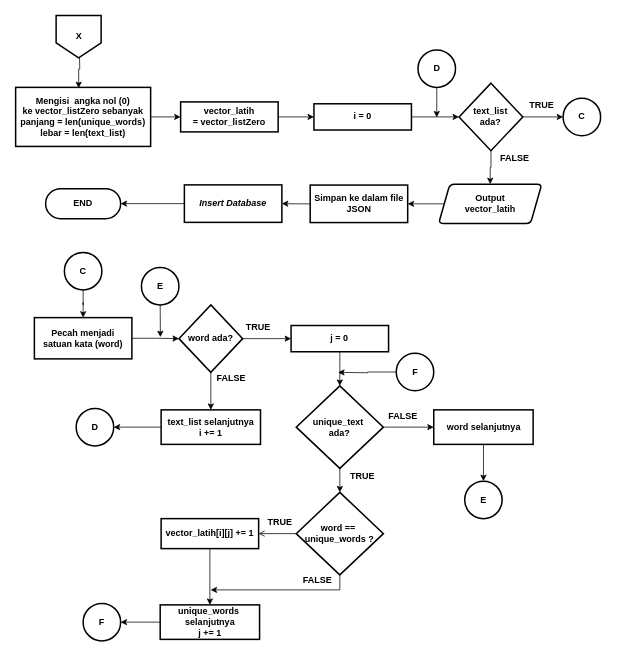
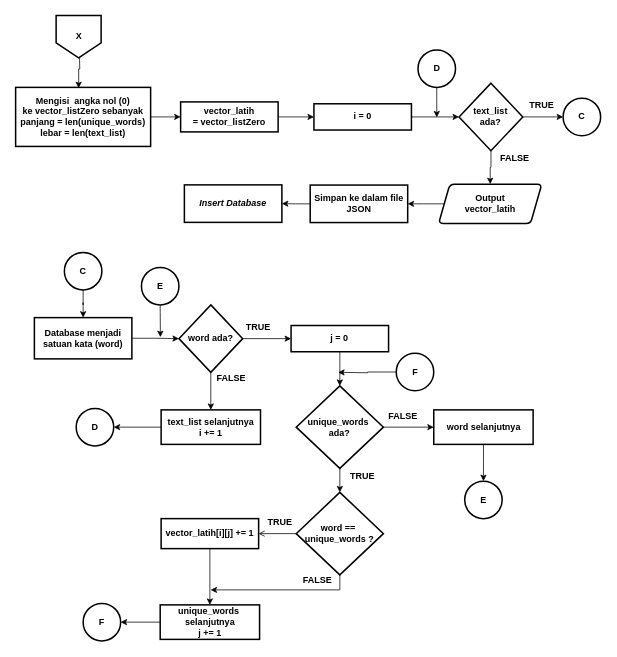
  <mxCell id="0" />
  <mxCell id="1" parent="0" />
  <mxCell id="2" style="edgeStyle=orthogonalEdgeStyle;rounded=0;orthogonalLoop=1;jettySize=auto;html=1;entryX=0.467;entryY=0.013;entryDx=0;entryDy=0;entryPerimeter=0;" edge="1" parent="1" target="6"><mxGeometry relative="1" as="geometry"><mxPoint x="105" y="66" as="sourcePoint" /></mxGeometry></mxCell>
  <mxCell id="3" value="" style="verticalLabelPosition=bottom;verticalAlign=top;html=1;shape=offPageConnector;rounded=0;size=0.354;strokeWidth=2;" vertex="1" parent="1"><mxGeometry x="74" y="20" width="60" height="56.5" as="geometry" /></mxCell>
  <mxCell id="4" value="X" style="text;html=1;align=center;verticalAlign=middle;resizable=0;points=[];autosize=1;fontStyle=1" vertex="1" parent="1"><mxGeometry x="94" y="38.25" width="20" height="20" as="geometry" /></mxCell>
  <mxCell id="5" style="edgeStyle=orthogonalEdgeStyle;rounded=0;orthogonalLoop=1;jettySize=auto;html=1;entryX=0;entryY=0.5;entryDx=0;entryDy=0;" edge="1" parent="1" source="6" target="10"><mxGeometry relative="1" as="geometry" /></mxCell>
  <mxCell id="6" value="&lt;span&gt;Mengisi&amp;nbsp; angka nol (0) ke&amp;nbsp;&lt;/span&gt;vector_listZero&lt;span&gt;&amp;nbsp;sebanyak&lt;br&gt;panjang = len(&lt;/span&gt;&lt;span&gt;unique_words)&lt;br&gt;&lt;/span&gt;lebar = len(text_list)" style="rounded=1;whiteSpace=wrap;html=1;absoluteArcSize=1;arcSize=0;strokeWidth=2;fontStyle=1" vertex="1" parent="1"><mxGeometry x="20" y="116" width="180" height="78.75" as="geometry" /></mxCell>
  <mxCell id="7" style="edgeStyle=orthogonalEdgeStyle;rounded=0;orthogonalLoop=1;jettySize=auto;html=1;entryX=0;entryY=0.5;entryDx=0;entryDy=0;entryPerimeter=0;" edge="1" parent="1" source="8" target="16"><mxGeometry relative="1" as="geometry" /></mxCell>
- <mxCell id="8" value="&lt;b&gt;Pecah menjadi &lt;br&gt;satuan kata (word)&lt;/b&gt;" style="rounded=1;whiteSpace=wrap;html=1;absoluteArcSize=1;arcSize=0;strokeWidth=2;" vertex="1" parent="1"><mxGeometry x="45" y="423" width="130" height="55" as="geometry" /></mxCell>
+ <mxCell id="8" value="&lt;b&gt;Database menjadi &lt;br&gt;satuan kata (word)&lt;/b&gt;" style="rounded=1;whiteSpace=wrap;html=1;absoluteArcSize=1;arcSize=0;strokeWidth=2;" vertex="1" parent="1"><mxGeometry x="45" y="423" width="130" height="55" as="geometry" /></mxCell>
  <mxCell id="9" style="edgeStyle=orthogonalEdgeStyle;rounded=0;orthogonalLoop=1;jettySize=auto;html=1;" edge="1" parent="1" source="10" target="26"><mxGeometry relative="1" as="geometry" /></mxCell>
  <mxCell id="10" value="&lt;span style=&quot;font-weight: 700&quot;&gt;vector_latih&lt;br&gt;&lt;/span&gt;&lt;span style=&quot;font-size: 12px&quot;&gt;&lt;b&gt;=&amp;nbsp;&lt;/b&gt;&lt;/span&gt;&lt;b&gt;vector_listZero&lt;/b&gt;" style="rounded=1;whiteSpace=wrap;html=1;absoluteArcSize=1;arcSize=0;strokeWidth=2;" vertex="1" parent="1"><mxGeometry x="240" y="135.38" width="130" height="39.99" as="geometry" /></mxCell>
  <mxCell id="11" style="edgeStyle=orthogonalEdgeStyle;rounded=0;orthogonalLoop=1;jettySize=auto;html=1;entryX=0.5;entryY=0;entryDx=0;entryDy=0;" edge="1" parent="1" source="13" target="33"><mxGeometry relative="1" as="geometry" /></mxCell>
  <mxCell id="12" style="edgeStyle=orthogonalEdgeStyle;rounded=0;orthogonalLoop=1;jettySize=auto;html=1;entryX=0;entryY=0.5;entryDx=0;entryDy=0;entryPerimeter=0;" edge="1" parent="1" source="13" target="45"><mxGeometry relative="1" as="geometry" /></mxCell>
  <mxCell id="13" value="text_list &lt;br&gt;ada?" style="strokeWidth=2;html=1;shape=mxgraph.flowchart.decision;whiteSpace=wrap;fontStyle=1" vertex="1" parent="1"><mxGeometry x="611.25" y="110.38" width="85" height="90" as="geometry" /></mxCell>
  <mxCell id="14" style="edgeStyle=orthogonalEdgeStyle;rounded=0;orthogonalLoop=1;jettySize=auto;html=1;entryX=0.5;entryY=0;entryDx=0;entryDy=0;" edge="1" parent="1" source="16" target="40"><mxGeometry relative="1" as="geometry" /></mxCell>
  <mxCell id="15" style="edgeStyle=orthogonalEdgeStyle;rounded=0;orthogonalLoop=1;jettySize=auto;html=1;entryX=0;entryY=0.5;entryDx=0;entryDy=0;" edge="1" parent="1" source="16" target="28"><mxGeometry relative="1" as="geometry" /></mxCell>
  <mxCell id="16" value="word ada?" style="strokeWidth=2;html=1;shape=mxgraph.flowchart.decision;whiteSpace=wrap;fontStyle=1" vertex="1" parent="1"><mxGeometry x="237.75" y="406" width="85" height="90" as="geometry" /></mxCell>
  <mxCell id="17" style="edgeStyle=orthogonalEdgeStyle;rounded=0;orthogonalLoop=1;jettySize=auto;html=1;entryX=0.5;entryY=0;entryDx=0;entryDy=0;entryPerimeter=0;" edge="1" parent="1" source="19" target="22"><mxGeometry relative="1" as="geometry" /></mxCell>
  <mxCell id="18" style="edgeStyle=orthogonalEdgeStyle;rounded=0;orthogonalLoop=1;jettySize=auto;html=1;entryX=0;entryY=0.5;entryDx=0;entryDy=0;" edge="1" parent="1" source="19" target="51"><mxGeometry relative="1" as="geometry" /></mxCell>
- <mxCell id="19" value="&lt;b&gt;unique_text&amp;nbsp;&lt;br&gt;&lt;/b&gt;ada?" style="strokeWidth=2;html=1;shape=mxgraph.flowchart.decision;whiteSpace=wrap;fontStyle=1" vertex="1" parent="1"><mxGeometry x="394.12" y="513.99" width="116.25" height="110.01" as="geometry" /></mxCell>
+ <mxCell id="19" value="&lt;b&gt;unique_words&amp;nbsp;&lt;br&gt;&lt;/b&gt;ada?" style="strokeWidth=2;html=1;shape=mxgraph.flowchart.decision;whiteSpace=wrap;fontStyle=1" vertex="1" parent="1"><mxGeometry x="394.12" y="513.99" width="116.25" height="110.01" as="geometry" /></mxCell>
  <mxCell id="20" style="edgeStyle=orthogonalEdgeStyle;rounded=0;orthogonalLoop=1;jettySize=auto;html=1;entryX=1;entryY=0.5;entryDx=0;entryDy=0;endArrow=open;" edge="1" parent="1" source="22" target="24"><mxGeometry relative="1" as="geometry"><mxPoint x="347.5" y="711" as="targetPoint" /></mxGeometry></mxCell>
  <mxCell id="21" style="edgeStyle=orthogonalEdgeStyle;rounded=0;orthogonalLoop=1;jettySize=auto;html=1;" edge="1" parent="1" source="22"><mxGeometry relative="1" as="geometry"><mxPoint x="280" y="786" as="targetPoint" /><Array as="points"><mxPoint x="452" y="786" /><mxPoint x="280" y="786" /></Array></mxGeometry></mxCell>
  <mxCell id="22" value="word ==&amp;nbsp;&lt;br&gt;&lt;b&gt;unique_words ?&lt;/b&gt;" style="strokeWidth=2;html=1;shape=mxgraph.flowchart.decision;whiteSpace=wrap;fontStyle=1" vertex="1" parent="1"><mxGeometry x="394.13" y="656" width="116.25" height="110" as="geometry" /></mxCell>
  <mxCell id="23" style="edgeStyle=orthogonalEdgeStyle;rounded=0;orthogonalLoop=1;jettySize=auto;html=1;entryX=0.5;entryY=0;entryDx=0;entryDy=0;" edge="1" parent="1" source="24" target="57"><mxGeometry relative="1" as="geometry" /></mxCell>
  <mxCell id="24" value="&lt;span style=&quot;font-weight: 700&quot;&gt;vector_latih&lt;/span&gt;&lt;span style=&quot;font-size: 12px&quot;&gt;&lt;b&gt;[i][j] += 1&lt;/b&gt;&lt;/span&gt;" style="rounded=1;whiteSpace=wrap;html=1;absoluteArcSize=1;arcSize=0;strokeWidth=2;" vertex="1" parent="1"><mxGeometry x="214" y="691" width="130" height="39.99" as="geometry" /></mxCell>
  <mxCell id="25" style="edgeStyle=orthogonalEdgeStyle;rounded=0;orthogonalLoop=1;jettySize=auto;html=1;entryX=0;entryY=0.5;entryDx=0;entryDy=0;entryPerimeter=0;" edge="1" parent="1" source="26" target="13"><mxGeometry relative="1" as="geometry" /></mxCell>
  <mxCell id="26" value="&lt;span&gt;i = 0&lt;/span&gt;" style="rounded=1;whiteSpace=wrap;html=1;absoluteArcSize=1;arcSize=0;strokeWidth=2;fontStyle=1" vertex="1" parent="1"><mxGeometry x="417.75" y="137.88" width="130" height="35" as="geometry" /></mxCell>
  <mxCell id="27" style="edgeStyle=orthogonalEdgeStyle;rounded=0;orthogonalLoop=1;jettySize=auto;html=1;entryX=0.5;entryY=0;entryDx=0;entryDy=0;entryPerimeter=0;" edge="1" parent="1" source="28" target="19"><mxGeometry relative="1" as="geometry" /></mxCell>
  <mxCell id="28" value="&lt;b&gt;j = 0&lt;/b&gt;" style="rounded=1;whiteSpace=wrap;html=1;absoluteArcSize=1;arcSize=0;strokeWidth=2;" vertex="1" parent="1"><mxGeometry x="387.25" y="433.5" width="130" height="35" as="geometry" /></mxCell>
  <mxCell id="29" value="TRUE" style="text;html=1;align=center;verticalAlign=middle;resizable=0;points=[];autosize=1;fontStyle=1" vertex="1" parent="1"><mxGeometry x="696.25" y="130.38" width="50" height="20" as="geometry" /></mxCell>
  <mxCell id="30" value="TRUE" style="text;html=1;align=center;verticalAlign=middle;resizable=0;points=[];autosize=1;fontStyle=1" vertex="1" parent="1"><mxGeometry x="457" y="624" width="50" height="20" as="geometry" /></mxCell>
  <mxCell id="31" value="TRUE" style="text;html=1;align=center;verticalAlign=middle;resizable=0;points=[];autosize=1;fontStyle=1" vertex="1" parent="1"><mxGeometry x="347.25" y="686" width="50" height="20" as="geometry" /></mxCell>
  <mxCell id="32" style="edgeStyle=orthogonalEdgeStyle;rounded=0;orthogonalLoop=1;jettySize=auto;html=1;entryX=1;entryY=0.5;entryDx=0;entryDy=0;" edge="1" parent="1" source="33" target="35"><mxGeometry relative="1" as="geometry" /></mxCell>
  <mxCell id="33" value="Output&lt;br&gt;vector_latih" style="shape=parallelogram;html=1;strokeWidth=2;perimeter=parallelogramPerimeter;whiteSpace=wrap;rounded=1;arcSize=12;size=0.109;fontStyle=1" vertex="1" parent="1"><mxGeometry x="584" y="245" width="137.5" height="52.5" as="geometry" /></mxCell>
  <mxCell id="34" style="edgeStyle=orthogonalEdgeStyle;rounded=0;orthogonalLoop=1;jettySize=auto;html=1;entryX=1;entryY=0.5;entryDx=0;entryDy=0;" edge="1" parent="1" source="35" target="38"><mxGeometry relative="1" as="geometry" /></mxCell>
  <mxCell id="35" value="&lt;b&gt;Simpan ke dalam file JSON&lt;/b&gt;" style="rounded=1;whiteSpace=wrap;html=1;absoluteArcSize=1;arcSize=0;strokeWidth=2;" vertex="1" parent="1"><mxGeometry x="412.75" y="246.25" width="130" height="50" as="geometry" /></mxCell>
- <mxCell id="36" value="END" style="rounded=1;whiteSpace=wrap;html=1;absoluteArcSize=1;arcSize=41;strokeWidth=2;fontStyle=1" vertex="1" parent="1"><mxGeometry x="60" y="251" width="100" height="40" as="geometry" /></mxCell>
- <mxCell id="37" style="edgeStyle=orthogonalEdgeStyle;rounded=0;orthogonalLoop=1;jettySize=auto;html=1;entryX=1;entryY=0.5;entryDx=0;entryDy=0;" edge="1" parent="1" source="38" target="36"><mxGeometry relative="1" as="geometry" /></mxCell>
  <mxCell id="38" value="&lt;b&gt;&lt;i&gt;Insert Database&lt;/i&gt;&lt;br&gt;&lt;/b&gt;" style="rounded=1;whiteSpace=wrap;html=1;absoluteArcSize=1;arcSize=0;strokeWidth=2;" vertex="1" parent="1"><mxGeometry x="245" y="246" width="130" height="50" as="geometry" /></mxCell>
  <mxCell id="39" style="edgeStyle=orthogonalEdgeStyle;rounded=0;orthogonalLoop=1;jettySize=auto;html=1;entryX=1;entryY=0.5;entryDx=0;entryDy=0;entryPerimeter=0;" edge="1" parent="1" source="40" target="41"><mxGeometry relative="1" as="geometry" /></mxCell>
  <mxCell id="40" value="&lt;b&gt;text_list&amp;nbsp;&lt;/b&gt;&lt;b&gt;selanjutnya&lt;br&gt;i += 1&lt;br&gt;&lt;/b&gt;" style="rounded=1;whiteSpace=wrap;html=1;absoluteArcSize=1;arcSize=0;strokeWidth=2;" vertex="1" parent="1"><mxGeometry x="214" y="546" width="132.5" height="46" as="geometry" /></mxCell>
  <mxCell id="41" value="D" style="strokeWidth=2;html=1;shape=mxgraph.flowchart.start_2;whiteSpace=wrap;fontStyle=1" vertex="1" parent="1"><mxGeometry x="100.75" y="544" width="50" height="50" as="geometry" /></mxCell>
  <mxCell id="42" style="edgeStyle=orthogonalEdgeStyle;rounded=0;orthogonalLoop=1;jettySize=auto;html=1;" edge="1" parent="1" source="43"><mxGeometry relative="1" as="geometry"><mxPoint x="581.5" y="156" as="targetPoint" /></mxGeometry></mxCell>
  <mxCell id="43" value="D" style="strokeWidth=2;html=1;shape=mxgraph.flowchart.start_2;whiteSpace=wrap;fontStyle=1" vertex="1" parent="1"><mxGeometry x="556.5" y="66" width="50" height="50" as="geometry" /></mxCell>
  <mxCell id="44" value="FALSE" style="text;html=1;align=center;verticalAlign=middle;resizable=0;points=[];autosize=1;fontStyle=1" vertex="1" parent="1"><mxGeometry x="660" y="200.38" width="50" height="20" as="geometry" /></mxCell>
  <mxCell id="45" value="C" style="strokeWidth=2;html=1;shape=mxgraph.flowchart.start_2;whiteSpace=wrap;fontStyle=1" vertex="1" parent="1"><mxGeometry x="750" y="130.38" width="50" height="50" as="geometry" /></mxCell>
  <mxCell id="46" style="edgeStyle=orthogonalEdgeStyle;rounded=0;orthogonalLoop=1;jettySize=auto;html=1;entryX=0.5;entryY=0;entryDx=0;entryDy=0;" edge="1" parent="1" source="47" target="8"><mxGeometry relative="1" as="geometry" /></mxCell>
  <mxCell id="47" value="C" style="strokeWidth=2;html=1;shape=mxgraph.flowchart.start_2;whiteSpace=wrap;fontStyle=1" vertex="1" parent="1"><mxGeometry x="85" y="336" width="50" height="50" as="geometry" /></mxCell>
  <mxCell id="48" value="TRUE" style="text;html=1;align=center;verticalAlign=middle;resizable=0;points=[];autosize=1;fontStyle=1" vertex="1" parent="1"><mxGeometry x="317.5" y="426" width="50" height="20" as="geometry" /></mxCell>
  <mxCell id="49" value="FALSE" style="text;html=1;align=center;verticalAlign=middle;resizable=0;points=[];autosize=1;fontStyle=1" vertex="1" parent="1"><mxGeometry x="281.5" y="493.99" width="50" height="20" as="geometry" /></mxCell>
  <mxCell id="50" style="edgeStyle=orthogonalEdgeStyle;rounded=0;orthogonalLoop=1;jettySize=auto;html=1;entryX=0.5;entryY=0;entryDx=0;entryDy=0;entryPerimeter=0;" edge="1" parent="1" source="51" target="53"><mxGeometry relative="1" as="geometry" /></mxCell>
  <mxCell id="51" value="&lt;b&gt;word&amp;nbsp;&lt;/b&gt;&lt;b&gt;selanjutnya&lt;br&gt;&lt;/b&gt;" style="rounded=1;whiteSpace=wrap;html=1;absoluteArcSize=1;arcSize=0;strokeWidth=2;" vertex="1" parent="1"><mxGeometry x="577.5" y="546" width="132.5" height="46" as="geometry" /></mxCell>
  <mxCell id="52" value="FALSE" style="text;html=1;align=center;verticalAlign=middle;resizable=0;points=[];autosize=1;fontStyle=1" vertex="1" parent="1"><mxGeometry x="511.38" y="544" width="50" height="20" as="geometry" /></mxCell>
  <mxCell id="53" value="E" style="strokeWidth=2;html=1;shape=mxgraph.flowchart.start_2;whiteSpace=wrap;fontStyle=1" vertex="1" parent="1"><mxGeometry x="618.75" y="641" width="50" height="50" as="geometry" /></mxCell>
  <mxCell id="54" style="edgeStyle=orthogonalEdgeStyle;rounded=0;orthogonalLoop=1;jettySize=auto;html=1;exitX=0.5;exitY=1;exitDx=0;exitDy=0;exitPerimeter=0;" edge="1" parent="1"><mxGeometry relative="1" as="geometry"><mxPoint x="213" y="449" as="targetPoint" /><mxPoint x="212.75" y="406" as="sourcePoint" /><Array as="points"><mxPoint x="213" y="416" /><mxPoint x="213" y="416" /></Array></mxGeometry></mxCell>
  <mxCell id="55" value="E" style="strokeWidth=2;html=1;shape=mxgraph.flowchart.start_2;whiteSpace=wrap;fontStyle=1" vertex="1" parent="1"><mxGeometry x="187.75" y="356" width="50" height="50" as="geometry" /></mxCell>
  <mxCell id="56" style="edgeStyle=orthogonalEdgeStyle;rounded=0;orthogonalLoop=1;jettySize=auto;html=1;entryX=1;entryY=0.5;entryDx=0;entryDy=0;entryPerimeter=0;" edge="1" parent="1" source="57" target="58"><mxGeometry relative="1" as="geometry" /></mxCell>
  <mxCell id="57" value="&lt;b&gt;unique_words&amp;nbsp;&lt;br&gt;&lt;/b&gt;&lt;b&gt;selanjutnya&lt;br&gt;j += 1&lt;br&gt;&lt;/b&gt;" style="rounded=1;whiteSpace=wrap;html=1;absoluteArcSize=1;arcSize=0;strokeWidth=2;" vertex="1" parent="1"><mxGeometry x="212.75" y="806" width="132.5" height="46" as="geometry" /></mxCell>
  <mxCell id="58" value="F" style="strokeWidth=2;html=1;shape=mxgraph.flowchart.start_2;whiteSpace=wrap;fontStyle=1" vertex="1" parent="1"><mxGeometry x="110" y="804" width="50" height="50" as="geometry" /></mxCell>
  <mxCell id="59" style="edgeStyle=orthogonalEdgeStyle;rounded=0;orthogonalLoop=1;jettySize=auto;html=1;" edge="1" parent="1" source="60"><mxGeometry relative="1" as="geometry"><mxPoint x="450" y="496" as="targetPoint" /></mxGeometry></mxCell>
  <mxCell id="60" value="F" style="strokeWidth=2;html=1;shape=mxgraph.flowchart.start_2;whiteSpace=wrap;fontStyle=1" vertex="1" parent="1"><mxGeometry x="527.5" y="470.5" width="50" height="50" as="geometry" /></mxCell>
  <mxCell id="61" value="FALSE" style="text;html=1;align=center;verticalAlign=middle;resizable=0;points=[];autosize=1;fontStyle=1" vertex="1" parent="1"><mxGeometry x="397.25" y="763" width="50" height="20" as="geometry" /></mxCell>
